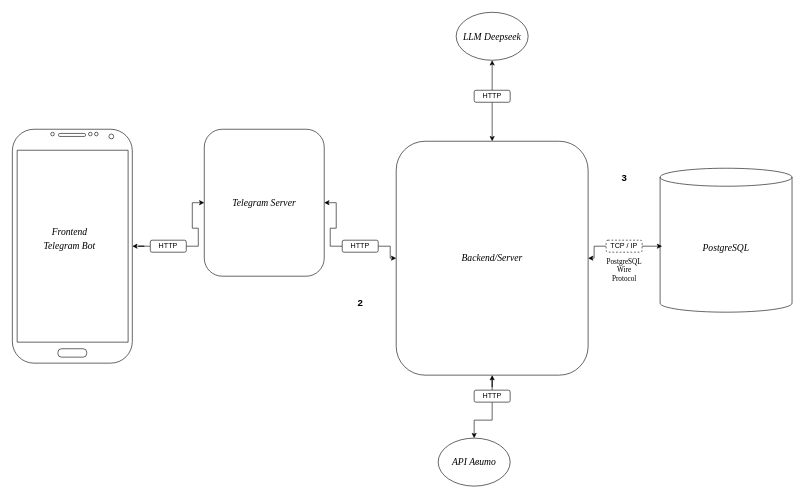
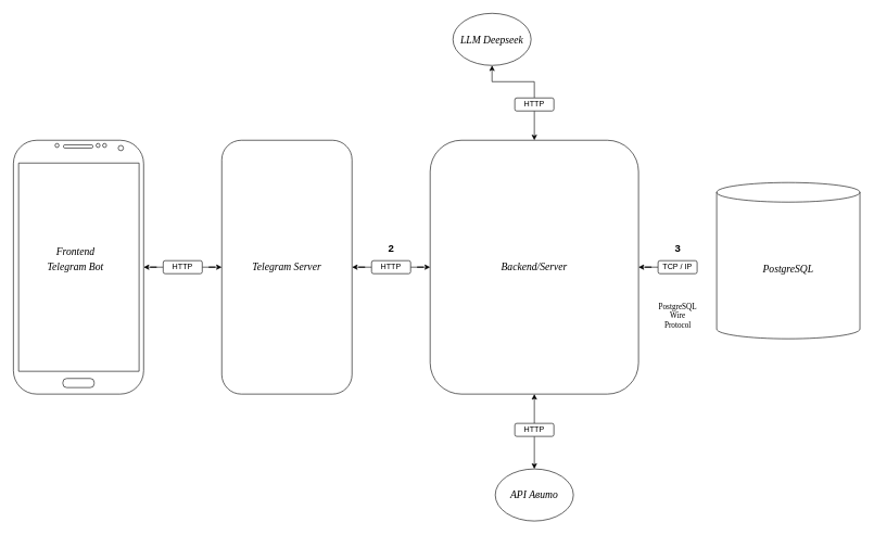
  <mxCell id="0" />
  <mxCell id="1" parent="0" />
  <mxCell id="2" value="" style="verticalLabelPosition=bottom;verticalAlign=top;html=1;shadow=0;strokeWidth=1;shape=mxgraph.android.phone2;strokeColor=#000000;textShadow=0;labelBorderColor=none;labelBackgroundColor=none;fontStyle=1;whiteSpace=wrap;" parent="1" vertex="1"><mxGeometry x="20" y="215" width="200" height="390" as="geometry" /></mxCell>
- <mxCell id="3" value="&lt;font face=&quot;Times New Roman&quot; style=&quot;font-size: 16px;&quot;&gt;&lt;i&gt;Telegram Server&lt;/i&gt;&lt;/font&gt;" style="rounded=1;whiteSpace=wrap;html=1;" parent="1" vertex="1"><mxGeometry x="340" y="215" width="200" height="245" as="geometry" /></mxCell>
+ <mxCell id="3" value="&lt;font face=&quot;Times New Roman&quot; style=&quot;font-size: 16px;&quot;&gt;&lt;i&gt;Telegram Server&lt;/i&gt;&lt;/font&gt;" style="rounded=1;whiteSpace=wrap;html=1;" parent="1" vertex="1"><mxGeometry x="340" y="215" width="200" height="390" as="geometry" /></mxCell>
  <mxCell id="4" style="edgeStyle=orthogonalEdgeStyle;rounded=0;orthogonalLoop=1;jettySize=auto;html=1;entryX=0;entryY=0.5;entryDx=0;entryDy=0;" parent="1" source="6" target="3" edge="1"><mxGeometry relative="1" as="geometry" /></mxCell>
  <mxCell id="5" style="edgeStyle=orthogonalEdgeStyle;rounded=0;orthogonalLoop=1;jettySize=auto;html=1;" parent="1" source="6" target="2" edge="1"><mxGeometry relative="1" as="geometry" /></mxCell>
  <mxCell id="6" value="&lt;font style=&quot;&quot;&gt;HTTP&lt;/font&gt;" style="rounded=1;whiteSpace=wrap;html=1;align=center;verticalAlign=middle;" parent="1" vertex="1"><mxGeometry x="250" y="400" width="60" height="20" as="geometry" /></mxCell>
  <mxCell id="7" value="Telegram Bot" style="text;html=1;align=center;verticalAlign=middle;resizable=0;points=[];autosize=1;strokeColor=none;fillColor=none;fontSize=16;fontFamily=Times New Roman;fontStyle=2" parent="1" vertex="1"><mxGeometry x="60" y="395" width="110" height="30" as="geometry" /></mxCell>
  <mxCell id="8" value="Frontend" style="text;html=1;align=center;verticalAlign=middle;resizable=0;points=[];autosize=1;strokeColor=none;fillColor=none;fontFamily=Times New Roman;fontSize=16;fontStyle=2" parent="1" vertex="1"><mxGeometry x="75" y="370" width="80" height="30" as="geometry" /></mxCell>
- <mxCell id="9" value="&lt;font face=&quot;Times New Roman&quot; style=&quot;font-size: 16px;&quot;&gt;&lt;i&gt;Backend/Server&lt;/i&gt;&lt;/font&gt;" style="rounded=1;whiteSpace=wrap;html=1;" parent="1" vertex="1"><mxGeometry x="660" y="235" width="320" height="390" as="geometry" /></mxCell>
+ <mxCell id="9" value="&lt;font face=&quot;Times New Roman&quot; style=&quot;font-size: 16px;&quot;&gt;&lt;i&gt;Backend/Server&lt;/i&gt;&lt;/font&gt;" style="rounded=1;whiteSpace=wrap;html=1;" parent="1" vertex="1"><mxGeometry x="660" y="215" width="320" height="390" as="geometry" /></mxCell>
  <mxCell id="10" style="edgeStyle=orthogonalEdgeStyle;rounded=0;orthogonalLoop=1;jettySize=auto;html=1;entryX=0;entryY=0.5;entryDx=0;entryDy=0;" parent="1" source="12" target="9" edge="1"><mxGeometry relative="1" as="geometry" /></mxCell>
  <mxCell id="11" style="edgeStyle=orthogonalEdgeStyle;rounded=0;orthogonalLoop=1;jettySize=auto;html=1;entryX=1;entryY=0.5;entryDx=0;entryDy=0;" parent="1" source="12" target="3" edge="1"><mxGeometry relative="1" as="geometry" /></mxCell>
  <mxCell id="12" value="&lt;font style=&quot;&quot;&gt;HTTP&lt;/font&gt;" style="rounded=1;whiteSpace=wrap;html=1;align=center;verticalAlign=middle;" parent="1" vertex="1"><mxGeometry x="570" y="400" width="60" height="20" as="geometry" /></mxCell>
  <mxCell id="13" value="&lt;font style=&quot;font-size: 16px;&quot; face=&quot;Times New Roman&quot;&gt;&lt;i style=&quot;&quot;&gt;PostgreSQL&lt;/i&gt;&lt;/font&gt;" style="shape=cylinder3;whiteSpace=wrap;html=1;boundedLbl=1;backgroundOutline=1;size=15;" parent="1" vertex="1"><mxGeometry x="1100" y="280" width="220" height="240" as="geometry" /></mxCell>
  <mxCell id="14" style="edgeStyle=orthogonalEdgeStyle;rounded=0;orthogonalLoop=1;jettySize=auto;html=1;entryX=1;entryY=0.5;entryDx=0;entryDy=0;" parent="1" source="15" target="9" edge="1"><mxGeometry relative="1" as="geometry" /></mxCell>
- <mxCell id="15" value="TCP / IP" style="rounded=1;whiteSpace=wrap;html=1;align=center;verticalAlign=middle;dashed=1;" parent="1" vertex="1"><mxGeometry x="1010" y="400" width="60" height="20" as="geometry" /></mxCell>
- <mxCell id="16" style="edgeStyle=orthogonalEdgeStyle;rounded=0;orthogonalLoop=1;jettySize=auto;html=1;entryX=0.015;entryY=0.542;entryDx=0;entryDy=0;entryPerimeter=0;" parent="1" source="15" target="13" edge="1"><mxGeometry relative="1" as="geometry" /></mxCell>
- <mxCell id="17" value="&lt;font style=&quot;font-size: 16px;&quot;&gt;&lt;b&gt;2&lt;/b&gt;&lt;/font&gt;" style="text;html=1;align=center;verticalAlign=middle;resizable=0;points=[];autosize=1;strokeColor=none;fillColor=none;" parent="1" vertex="1"><mxGeometry x="585" y="490" width="30" height="30" as="geometry" /></mxCell>
- <mxCell id="18" value="&lt;span style=&quot;font-size: 16px;&quot;&gt;&lt;b&gt;3&lt;/b&gt;&lt;/span&gt;" style="text;html=1;align=center;verticalAlign=middle;resizable=0;points=[];autosize=1;strokeColor=none;fillColor=none;" parent="1" vertex="1"><mxGeometry x="1025" y="280" width="30" height="30" as="geometry" /></mxCell>
- <mxCell id="19" value="&lt;span style=&quot;text-wrap-mode: wrap; font-weight: normal;&quot;&gt;&lt;font face=&quot;Times New Roman&quot;&gt;PostgreSQL &lt;br&gt;Wire Protocol&lt;/font&gt;&lt;/span&gt;" style="text;html=1;align=center;verticalAlign=middle;resizable=0;points=[];autosize=1;strokeColor=none;fillColor=none;fontStyle=1" vertex="1" parent="1"><mxGeometry x="995" y="430" width="90" height="40" as="geometry" /></mxCell>
- <mxCell id="20" value="&lt;font face=&quot;Times New Roman&quot; style=&quot;font-size: 16px;&quot;&gt;&lt;i&gt;API Авито&lt;/i&gt;&lt;/font&gt;" style="ellipse;whiteSpace=wrap;html=1;" vertex="1" parent="1"><mxGeometry x="730" y="730" width="120" height="80" as="geometry" /></mxCell>
- <mxCell id="21" value="&lt;font face=&quot;Times New Roman&quot; style=&quot;font-size: 16px;&quot;&gt;&lt;i&gt;LLM Deepseek&lt;/i&gt;&lt;/font&gt;" style="ellipse;whiteSpace=wrap;html=1;" vertex="1" parent="1"><mxGeometry x="760" width="120" height="80" as="geometry" y="20" /></mxCell>
+ <mxCell id="15" value="TCP / IP" style="rounded=1;whiteSpace=wrap;html=1;align=center;verticalAlign=middle;" parent="1" vertex="1"><mxGeometry x="1010" y="400" width="60" height="20" as="geometry" /></mxCell>
+ <mxCell id="17" value="&lt;font style=&quot;font-size: 16px;&quot;&gt;&lt;b&gt;2&lt;/b&gt;&lt;/font&gt;" style="text;html=1;align=center;verticalAlign=middle;resizable=0;points=[];autosize=1;strokeColor=none;fillColor=none;" parent="1" vertex="1"><mxGeometry x="585" y="365" width="30" height="30" as="geometry" /></mxCell>
+ <mxCell id="18" value="&lt;span style=&quot;font-size: 16px;&quot;&gt;&lt;b&gt;3&lt;/b&gt;&lt;/span&gt;" style="text;html=1;align=center;verticalAlign=middle;resizable=0;points=[];autosize=1;strokeColor=none;fillColor=none;" parent="1" vertex="1"><mxGeometry x="1025" y="365" width="30" height="30" as="geometry" /></mxCell>
+ <mxCell id="19" value="&lt;span style=&quot;text-wrap-mode: wrap; font-weight: normal;&quot;&gt;&lt;font face=&quot;Times New Roman&quot;&gt;PostgreSQL &lt;br&gt;Wire Protocol&lt;/font&gt;&lt;/span&gt;" style="text;html=1;align=center;verticalAlign=middle;resizable=0;points=[];autosize=1;strokeColor=none;fillColor=none;fontStyle=1" vertex="1" parent="1"><mxGeometry x="995" y="465" width="90" height="40" as="geometry" /></mxCell>
+ <mxCell id="20" value="&lt;font face=&quot;Times New Roman&quot; style=&quot;font-size: 16px;&quot;&gt;&lt;i&gt;API Авито&lt;/i&gt;&lt;/font&gt;" style="ellipse;whiteSpace=wrap;html=1;" vertex="1" parent="1"><mxGeometry x="760" y="720" width="120" height="80" as="geometry" /></mxCell>
+ <mxCell id="21" value="&lt;font face=&quot;Times New Roman&quot; style=&quot;font-size: 16px;&quot;&gt;&lt;i&gt;LLM Deepseek&lt;/i&gt;&lt;/font&gt;" style="ellipse;whiteSpace=wrap;html=1;" vertex="1" parent="1"><mxGeometry x="695" y="20" width="120" height="80" as="geometry" /></mxCell>
  <mxCell id="22" style="edgeStyle=orthogonalEdgeStyle;rounded=0;orthogonalLoop=1;jettySize=auto;html=1;exitX=0.5;exitY=1;exitDx=0;exitDy=0;entryX=0.5;entryY=0;entryDx=0;entryDy=0;" edge="1" parent="1" source="24" target="20"><mxGeometry relative="1" as="geometry" /></mxCell>
  <mxCell id="23" style="edgeStyle=orthogonalEdgeStyle;rounded=0;orthogonalLoop=1;jettySize=auto;html=1;entryX=0.5;entryY=1;entryDx=0;entryDy=0;" edge="1" parent="1" source="24" target="9"><mxGeometry relative="1" as="geometry" /></mxCell>
  <mxCell id="24" value="&lt;font style=&quot;&quot;&gt;HTTP&lt;/font&gt;" style="rounded=1;whiteSpace=wrap;html=1;align=center;verticalAlign=middle;" vertex="1" parent="1"><mxGeometry x="790" y="650" width="60" height="20" as="geometry" /></mxCell>
  <mxCell id="25" style="edgeStyle=orthogonalEdgeStyle;rounded=0;orthogonalLoop=1;jettySize=auto;html=1;entryX=0.5;entryY=0;entryDx=0;entryDy=0;" edge="1" parent="1" source="27" target="9"><mxGeometry relative="1" as="geometry" /></mxCell>
  <mxCell id="26" style="edgeStyle=orthogonalEdgeStyle;rounded=0;orthogonalLoop=1;jettySize=auto;html=1;entryX=0.5;entryY=1;entryDx=0;entryDy=0;" edge="1" parent="1" source="27" target="21"><mxGeometry relative="1" as="geometry" /></mxCell>
  <mxCell id="27" value="&lt;font style=&quot;&quot;&gt;HTTP&lt;/font&gt;" style="rounded=1;whiteSpace=wrap;html=1;align=center;verticalAlign=middle;" vertex="1" parent="1"><mxGeometry x="790" y="150" width="60" height="20" as="geometry" /></mxCell>
